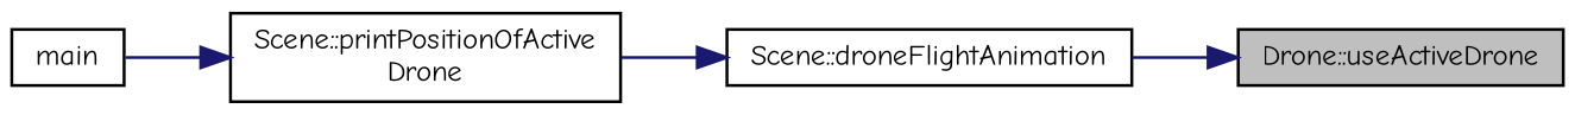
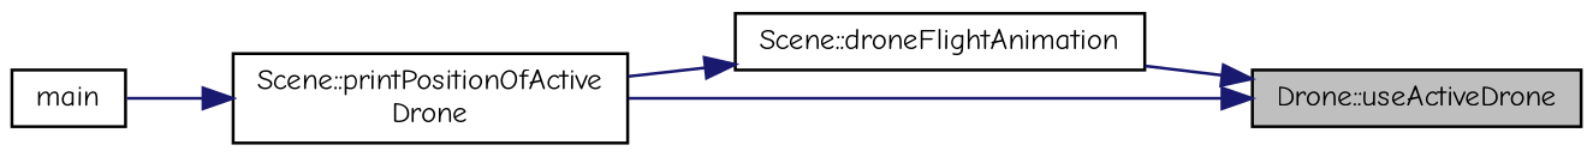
  digraph {
    fontname="Comic Neue"
    rankdir=RL
    node [color=black fillcolor=white fontname="Comic Neue" fontsize=10 shape=record style=filled]
    edge [color=midnightblue dir=back fontname="Comic Neue" fontsize=10 labelfontname=Helvetica labelfontsize=10 style=solid]
    n1 [fillcolor=grey75 fontcolor=black height=0.2 label="Drone::useActiveDrone" width=0.4]
    n2 [height=0.2 label="Scene::droneFlightAnimation" width=0.4]
    n3 [height=0.2 label="Scene::printPositionOfActive\lDrone" width=0.4]
    n4 [height=0.2 label=main width=0.4]
    n1 -> n2
+   n1 -> n3
    n2 -> n3
    n3 -> n4
  }
